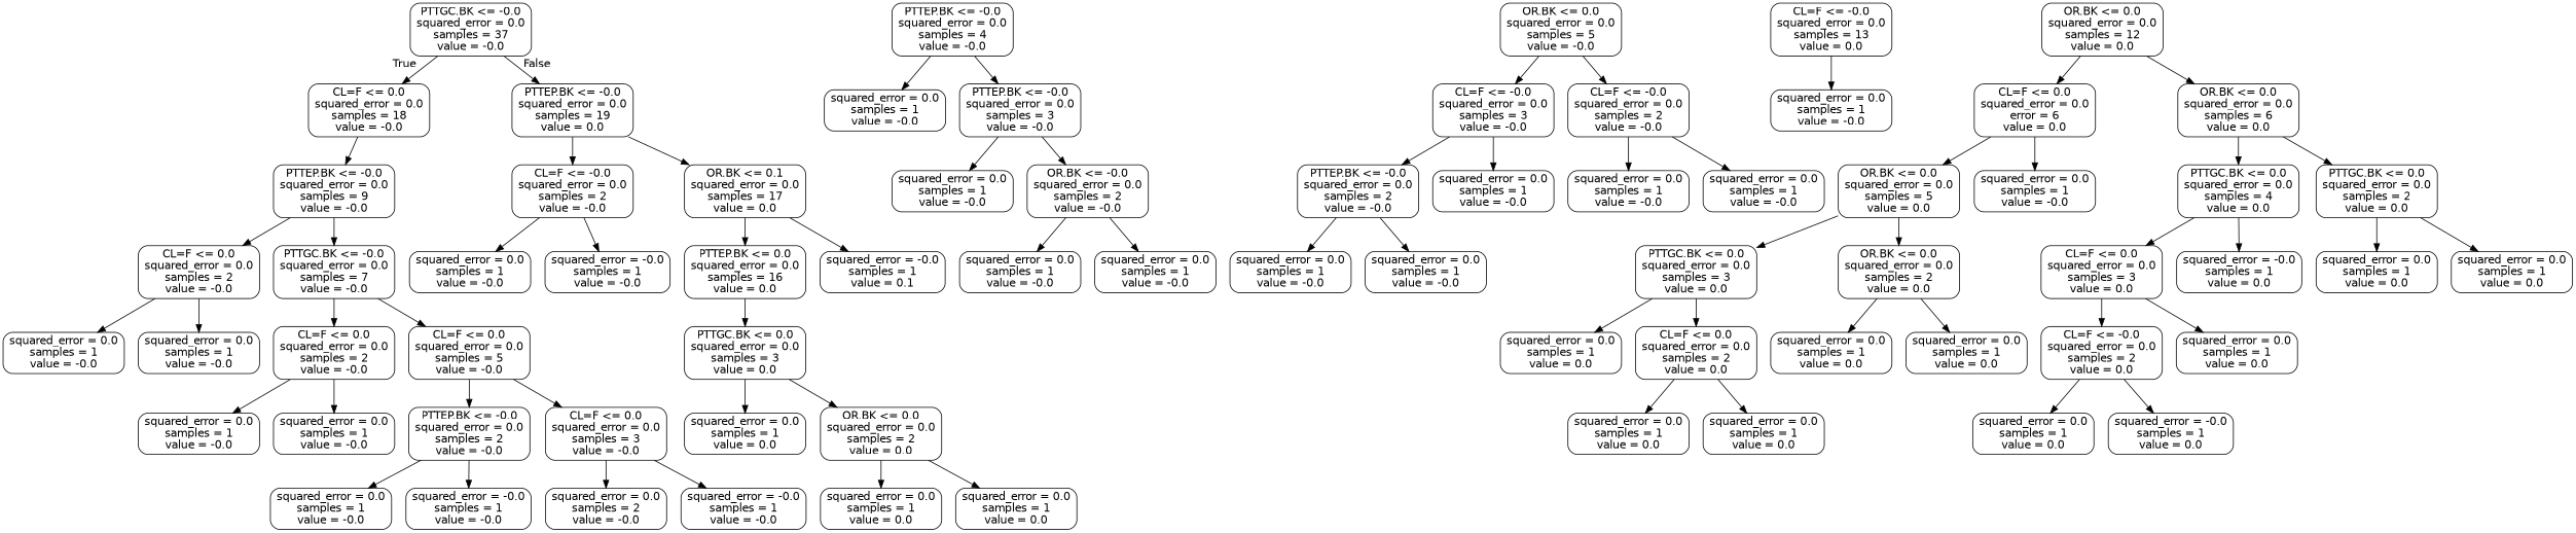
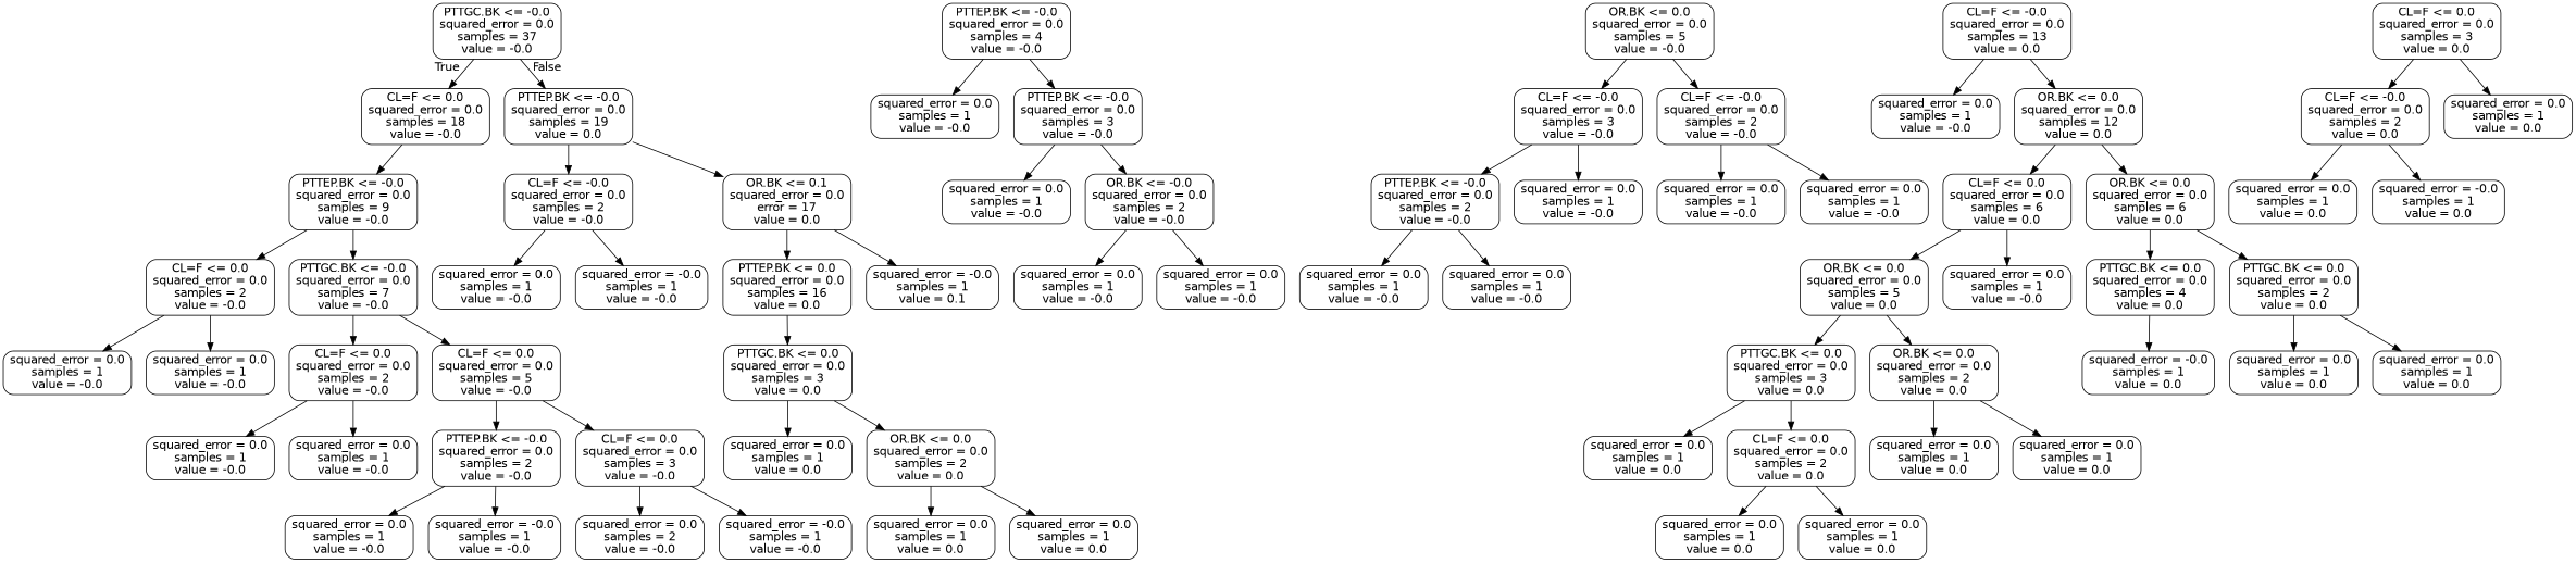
  digraph {
    node [color=black fontname=helvetica shape=box style=rounded]
    edge [fontname=helvetica]
    n1 [label="PTTGC.BK <= -0.0\nsquared_error = 0.0\nsamples = 37\nvalue = -0.0"]
    n2 [label="CL=F <= 0.0\nsquared_error = 0.0\nsamples = 18\nvalue = -0.0"]
    n3 [label="PTTEP.BK <= -0.0\nsquared_error = 0.0\nsamples = 19\nvalue = 0.0"]
    n4 [label="PTTEP.BK <= -0.0\nsquared_error = 0.0\nsamples = 9\nvalue = -0.0"]
    n5 [label="CL=F <= -0.0\nsquared_error = 0.0\nsamples = 2\nvalue = -0.0"]
-   n6 [label="OR.BK <= 0.1\nsquared_error = 0.0\nsamples = 17\nvalue = 0.0"]
+   n6 [label="OR.BK <= 0.1\nsquared_error = 0.0\nerror = 17\nvalue = 0.0"]
    n7 [label="CL=F <= 0.0\nsquared_error = 0.0\nsamples = 2\nvalue = -0.0"]
    n8 [label="PTTGC.BK <= -0.0\nsquared_error = 0.0\nsamples = 7\nvalue = -0.0"]
    n9 [label="PTTEP.BK <= -0.0\nsquared_error = 0.0\nsamples = 4\nvalue = -0.0"]
    n10 [label="squared_error = 0.0\nsamples = 1\nvalue = -0.0"]
    n11 [label="PTTEP.BK <= -0.0\nsquared_error = 0.0\nsamples = 3\nvalue = -0.0"]
    n12 [label="OR.BK <= 0.0\nsquared_error = 0.0\nsamples = 5\nvalue = -0.0"]
    n13 [label="CL=F <= -0.0\nsquared_error = 0.0\nsamples = 3\nvalue = -0.0"]
    n14 [label="CL=F <= -0.0\nsquared_error = 0.0\nsamples = 2\nvalue = -0.0"]
    n15 [label="squared_error = 0.0\nsamples = 1\nvalue = -0.0"]
    n16 [label="OR.BK <= -0.0\nsquared_error = 0.0\nsamples = 2\nvalue = -0.0"]
    n17 [label="squared_error = 0.0\nsamples = 1\nvalue = -0.0"]
    n18 [label="squared_error = 0.0\nsamples = 1\nvalue = -0.0"]
    n19 [label="PTTEP.BK <= -0.0\nsquared_error = 0.0\nsamples = 2\nvalue = -0.0"]
    n20 [label="squared_error = 0.0\nsamples = 1\nvalue = -0.0"]
    n21 [label="squared_error = 0.0\nsamples = 1\nvalue = -0.0"]
    n22 [label="squared_error = 0.0\nsamples = 1\nvalue = -0.0"]
    n23 [label="squared_error = 0.0\nsamples = 1\nvalue = -0.0"]
    n24 [label="squared_error = 0.0\nsamples = 1\nvalue = -0.0"]
    n25 [label="squared_error = 0.0\nsamples = 1\nvalue = -0.0"]
    n26 [label="squared_error = 0.0\nsamples = 1\nvalue = -0.0"]
    n27 [label="CL=F <= 0.0\nsquared_error = 0.0\nsamples = 2\nvalue = -0.0"]
    n28 [label="CL=F <= 0.0\nsquared_error = 0.0\nsamples = 5\nvalue = -0.0"]
    n29 [label="squared_error = 0.0\nsamples = 1\nvalue = -0.0"]
    n30 [label="squared_error = 0.0\nsamples = 1\nvalue = -0.0"]
    n31 [label="PTTEP.BK <= -0.0\nsquared_error = 0.0\nsamples = 2\nvalue = -0.0"]
    n32 [label="CL=F <= 0.0\nsquared_error = 0.0\nsamples = 3\nvalue = -0.0"]
    n33 [label="squared_error = 0.0\nsamples = 1\nvalue = -0.0"]
    n34 [label="squared_error = -0.0\nsamples = 1\nvalue = -0.0"]
    n35 [label="squared_error = 0.0\nsamples = 2\nvalue = -0.0"]
    n36 [label="squared_error = -0.0\nsamples = 1\nvalue = -0.0"]
    n37 [label="squared_error = 0.0\nsamples = 1\nvalue = -0.0"]
    n38 [label="squared_error = -0.0\nsamples = 1\nvalue = -0.0"]
    n39 [label="PTTEP.BK <= 0.0\nsquared_error = 0.0\nsamples = 16\nvalue = 0.0"]
    n40 [label="squared_error = -0.0\nsamples = 1\nvalue = 0.1"]
    n41 [label="PTTGC.BK <= 0.0\nsquared_error = 0.0\nsamples = 3\nvalue = 0.0"]
    n42 [label="CL=F <= -0.0\nsquared_error = 0.0\nsamples = 13\nvalue = 0.0"]
    n43 [label="squared_error = 0.0\nsamples = 1\nvalue = -0.0"]
    n44 [label="OR.BK <= 0.0\nsquared_error = 0.0\nsamples = 12\nvalue = 0.0"]
    n45 [label="squared_error = 0.0\nsamples = 1\nvalue = 0.0"]
    n46 [label="OR.BK <= 0.0\nsquared_error = 0.0\nsamples = 2\nvalue = 0.0"]
-   n47 [label="CL=F <= 0.0\nsquared_error = 0.0\nerror = 6\nvalue = 0.0"]
+   n47 [label="CL=F <= 0.0\nsquared_error = 0.0\nsamples = 6\nvalue = 0.0"]
    n48 [label="OR.BK <= 0.0\nsquared_error = 0.0\nsamples = 6\nvalue = 0.0"]
    n49 [label="OR.BK <= 0.0\nsquared_error = 0.0\nsamples = 5\nvalue = 0.0"]
    n50 [label="squared_error = 0.0\nsamples = 1\nvalue = -0.0"]
    n51 [label="PTTGC.BK <= 0.0\nsquared_error = 0.0\nsamples = 4\nvalue = 0.0"]
    n52 [label="PTTGC.BK <= 0.0\nsquared_error = 0.0\nsamples = 2\nvalue = 0.0"]
    n53 [label="PTTGC.BK <= 0.0\nsquared_error = 0.0\nsamples = 3\nvalue = 0.0"]
    n54 [label="OR.BK <= 0.0\nsquared_error = 0.0\nsamples = 2\nvalue = 0.0"]
    n55 [label="squared_error = 0.0\nsamples = 1\nvalue = 0.0"]
    n56 [label="CL=F <= 0.0\nsquared_error = 0.0\nsamples = 2\nvalue = 0.0"]
    n57 [label="squared_error = 0.0\nsamples = 1\nvalue = 0.0"]
    n58 [label="squared_error = 0.0\nsamples = 1\nvalue = 0.0"]
    n59 [label="squared_error = 0.0\nsamples = 1\nvalue = 0.0"]
    n60 [label="squared_error = 0.0\nsamples = 1\nvalue = 0.0"]
    n61 [label="CL=F <= 0.0\nsquared_error = 0.0\nsamples = 3\nvalue = 0.0"]
    n62 [label="squared_error = -0.0\nsamples = 1\nvalue = 0.0"]
    n63 [label="squared_error = 0.0\nsamples = 1\nvalue = 0.0"]
    n64 [label="squared_error = 0.0\nsamples = 1\nvalue = 0.0"]
    n65 [label="CL=F <= -0.0\nsquared_error = 0.0\nsamples = 2\nvalue = 0.0"]
    n66 [label="squared_error = 0.0\nsamples = 1\nvalue = 0.0"]
    n67 [label="squared_error = 0.0\nsamples = 1\nvalue = 0.0"]
    n68 [label="squared_error = -0.0\nsamples = 1\nvalue = 0.0"]
    n69 [label="squared_error = 0.0\nsamples = 1\nvalue = 0.0"]
    n70 [label="squared_error = 0.0\nsamples = 1\nvalue = 0.0"]
    n1 -> n2 [headlabel=True labelangle=45 labeldistance=2.5]
    n1 -> n3 [headlabel=False labelangle=-45 labeldistance=2.5]
    n2 -> n4
    n3 -> n5
    n3 -> n6
    n4 -> n7
    n4 -> n8
    n5 -> n37
    n5 -> n38
    n6 -> n39
    n6 -> n40
    n7 -> n25
    n7 -> n26
    n8 -> n27
    n8 -> n28
    n9 -> n10
    n9 -> n11
    n11 -> n15
    n11 -> n16
    n12 -> n13
    n12 -> n14
    n13 -> n19
    n13 -> n20
    n14 -> n21
    n14 -> n22
    n16 -> n17
    n16 -> n18
    n19 -> n23
    n19 -> n24
    n27 -> n29
    n27 -> n30
    n28 -> n31
    n28 -> n32
    n31 -> n33
    n31 -> n34
    n32 -> n35
    n32 -> n36
    n39 -> n41
    n41 -> n45
    n41 -> n46
    n42 -> n43
+   n42 -> n44
    n44 -> n47
    n44 -> n48
    n46 -> n69
    n46 -> n70
    n47 -> n49
    n47 -> n50
    n48 -> n51
    n48 -> n52
    n49 -> n53
    n49 -> n54
-   n51 -> n61
    n51 -> n62
    n52 -> n63
    n52 -> n64
    n53 -> n55
    n53 -> n56
    n54 -> n57
    n54 -> n58
    n56 -> n59
    n56 -> n60
    n61 -> n65
    n61 -> n66
    n65 -> n67
    n65 -> n68
  }
